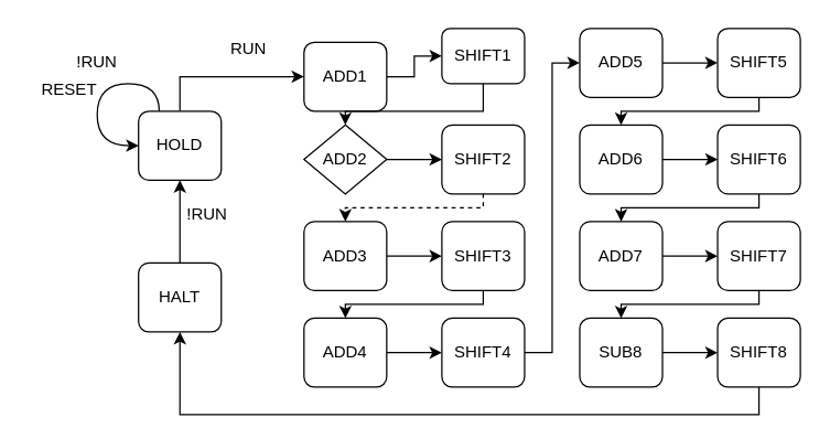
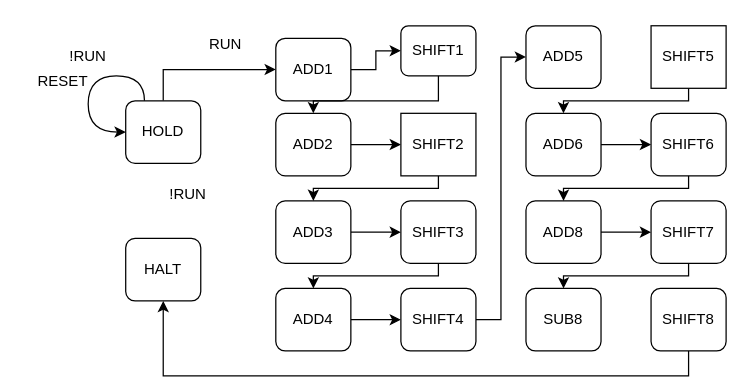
  <mxCell id="0" />
  <mxCell id="1" parent="0" />
  <mxCell id="2" style="edgeStyle=orthogonalEdgeStyle;rounded=0;orthogonalLoop=1;jettySize=auto;html=1;exitX=0.5;exitY=0;exitDx=0;exitDy=0;entryX=0;entryY=0.5;entryDx=0;entryDy=0;" edge="1" parent="1" source="3" target="5"><mxGeometry relative="1" as="geometry" /></mxCell>
  <mxCell id="3" value="HOLD" style="rounded=1;whiteSpace=wrap;html=1;direction=east;" vertex="1" parent="1"><mxGeometry x="100" y="80" width="60" height="50" as="geometry" /></mxCell>
  <mxCell id="4" style="edgeStyle=orthogonalEdgeStyle;rounded=0;orthogonalLoop=1;jettySize=auto;html=1;exitX=1;exitY=0.5;exitDx=0;exitDy=0;entryX=0;entryY=0.5;entryDx=0;entryDy=0;" edge="1" parent="1" source="5" target="7"><mxGeometry relative="1" as="geometry" /></mxCell>
  <mxCell id="5" value="ADD1" style="rounded=1;whiteSpace=wrap;html=1;direction=east;" vertex="1" parent="1"><mxGeometry x="220" y="30" width="60" height="50" as="geometry" /></mxCell>
  <mxCell id="6" style="edgeStyle=orthogonalEdgeStyle;rounded=0;orthogonalLoop=1;jettySize=auto;html=1;exitX=0.5;exitY=1;exitDx=0;exitDy=0;entryX=0.5;entryY=0;entryDx=0;entryDy=0;" edge="1" parent="1" source="7" target="9"><mxGeometry relative="1" as="geometry"><Array as="points"><mxPoint x="350" y="80" /><mxPoint x="250" y="80" /></Array></mxGeometry></mxCell>
  <mxCell id="7" value="SHIFT1" style="rounded=1;whiteSpace=wrap;html=1;direction=east;" vertex="1" parent="1"><mxGeometry x="320" y="20" width="60" height="40" as="geometry" /></mxCell>
  <mxCell id="8" style="edgeStyle=orthogonalEdgeStyle;rounded=0;orthogonalLoop=1;jettySize=auto;html=1;exitX=1;exitY=0.5;exitDx=0;exitDy=0;entryX=0;entryY=0.5;entryDx=0;entryDy=0;" edge="1" parent="1" source="9" target="11"><mxGeometry relative="1" as="geometry" /></mxCell>
- <mxCell id="9" value="ADD2" style="rhombus;whiteSpace=wrap;html=1;direction=east;" vertex="1" parent="1"><mxGeometry x="220" y="90" width="60" height="50" as="geometry" /></mxCell>
- <mxCell id="10" style="edgeStyle=orthogonalEdgeStyle;rounded=0;orthogonalLoop=1;jettySize=auto;html=1;exitX=0.5;exitY=1;exitDx=0;exitDy=0;entryX=0.5;entryY=0;entryDx=0;entryDy=0;dashed=1;" edge="1" parent="1" source="11" target="13"><mxGeometry relative="1" as="geometry"><Array as="points"><mxPoint x="350" y="150" /><mxPoint x="250" y="150" /></Array></mxGeometry></mxCell>
- <mxCell id="11" value="SHIFT2" style="rounded=1;whiteSpace=wrap;html=1;direction=east;" vertex="1" parent="1"><mxGeometry x="320" y="90" width="60" height="50" as="geometry" /></mxCell>
+ <mxCell id="9" value="ADD2" style="rounded=1;whiteSpace=wrap;html=1;direction=east;" vertex="1" parent="1"><mxGeometry x="220" y="90" width="60" height="50" as="geometry" /></mxCell>
+ <mxCell id="10" style="edgeStyle=orthogonalEdgeStyle;rounded=0;orthogonalLoop=1;jettySize=auto;html=1;exitX=0.5;exitY=1;exitDx=0;exitDy=0;entryX=0.5;entryY=0;entryDx=0;entryDy=0;" edge="1" parent="1" source="11" target="13"><mxGeometry relative="1" as="geometry"><Array as="points"><mxPoint x="350" y="150" /><mxPoint x="250" y="150" /></Array></mxGeometry></mxCell>
+ <mxCell id="11" value="SHIFT2" style="whiteSpace=wrap;html=1;direction=east;rounded=0;" vertex="1" parent="1"><mxGeometry x="320" y="90" width="60" height="50" as="geometry" /></mxCell>
  <mxCell id="12" style="edgeStyle=orthogonalEdgeStyle;rounded=0;orthogonalLoop=1;jettySize=auto;html=1;exitX=1;exitY=0.5;exitDx=0;exitDy=0;entryX=0;entryY=0.5;entryDx=0;entryDy=0;" edge="1" parent="1" source="13" target="14"><mxGeometry relative="1" as="geometry" /></mxCell>
  <mxCell id="13" value="ADD3" style="rounded=1;whiteSpace=wrap;html=1;direction=east;" vertex="1" parent="1"><mxGeometry x="220" y="160" width="60" height="50" as="geometry" /></mxCell>
  <mxCell id="14" value="SHIFT3" style="rounded=1;whiteSpace=wrap;html=1;direction=east;" vertex="1" parent="1"><mxGeometry x="320" y="160" width="60" height="50" as="geometry" /></mxCell>
  <mxCell id="15" style="edgeStyle=orthogonalEdgeStyle;rounded=0;orthogonalLoop=1;jettySize=auto;html=1;exitX=0.25;exitY=0;exitDx=0;exitDy=0;entryX=0;entryY=0.5;entryDx=0;entryDy=0;curved=1;" edge="1" parent="1" source="3" target="3"><mxGeometry relative="1" as="geometry"><Array as="points"><mxPoint x="115" y="60" /><mxPoint x="70" y="60" /><mxPoint x="70" y="105" /></Array></mxGeometry></mxCell>
  <mxCell id="16" style="edgeStyle=orthogonalEdgeStyle;rounded=0;orthogonalLoop=1;jettySize=auto;html=1;exitX=1;exitY=0.5;exitDx=0;exitDy=0;entryX=0;entryY=0.5;entryDx=0;entryDy=0;" edge="1" parent="1" source="17" target="19"><mxGeometry relative="1" as="geometry" /></mxCell>
  <mxCell id="17" value="ADD4" style="rounded=1;whiteSpace=wrap;html=1;direction=east;" vertex="1" parent="1"><mxGeometry x="220" y="230" width="60" height="50" as="geometry" /></mxCell>
  <mxCell id="18" style="edgeStyle=orthogonalEdgeStyle;rounded=0;orthogonalLoop=1;jettySize=auto;html=1;exitX=1;exitY=0.5;exitDx=0;exitDy=0;entryX=0;entryY=0.5;entryDx=0;entryDy=0;" edge="1" parent="1" source="19" target="22"><mxGeometry relative="1" as="geometry" /></mxCell>
  <mxCell id="19" value="SHIFT4" style="rounded=1;whiteSpace=wrap;html=1;direction=east;" vertex="1" parent="1"><mxGeometry x="320" y="230" width="60" height="50" as="geometry" /></mxCell>
  <mxCell id="20" style="edgeStyle=orthogonalEdgeStyle;rounded=0;orthogonalLoop=1;jettySize=auto;html=1;exitX=0.5;exitY=1;exitDx=0;exitDy=0;entryX=0.5;entryY=0;entryDx=0;entryDy=0;" edge="1" parent="1"><mxGeometry relative="1" as="geometry"><mxPoint x="350" y="210" as="sourcePoint" /><mxPoint x="250" y="230" as="targetPoint" /><Array as="points"><mxPoint x="350" y="220" /><mxPoint x="250" y="220" /></Array></mxGeometry></mxCell>
- <mxCell id="21" style="edgeStyle=orthogonalEdgeStyle;rounded=0;orthogonalLoop=1;jettySize=auto;html=1;exitX=1;exitY=0.5;exitDx=0;exitDy=0;entryX=0;entryY=0.5;entryDx=0;entryDy=0;" edge="1" parent="1" source="22" target="24"><mxGeometry relative="1" as="geometry" /></mxCell>
  <mxCell id="22" value="ADD5" style="rounded=1;whiteSpace=wrap;html=1;direction=east;" vertex="1" parent="1"><mxGeometry x="420" y="20" width="60" height="50" as="geometry" /></mxCell>
  <mxCell id="23" style="edgeStyle=orthogonalEdgeStyle;rounded=0;orthogonalLoop=1;jettySize=auto;html=1;exitX=0.5;exitY=1;exitDx=0;exitDy=0;entryX=0.5;entryY=0;entryDx=0;entryDy=0;" edge="1" parent="1" source="24" target="26"><mxGeometry relative="1" as="geometry"><Array as="points"><mxPoint x="550" y="80" /><mxPoint x="450" y="80" /></Array></mxGeometry></mxCell>
- <mxCell id="24" value="SHIFT5" style="rounded=1;whiteSpace=wrap;html=1;direction=east;" vertex="1" parent="1"><mxGeometry x="520" y="20" width="60" height="50" as="geometry" /></mxCell>
+ <mxCell id="24" value="SHIFT5" style="whiteSpace=wrap;html=1;direction=east;rounded=0;" vertex="1" parent="1"><mxGeometry x="520" y="20" width="60" height="50" as="geometry" /></mxCell>
  <mxCell id="25" style="edgeStyle=orthogonalEdgeStyle;rounded=0;orthogonalLoop=1;jettySize=auto;html=1;exitX=1;exitY=0.5;exitDx=0;exitDy=0;entryX=0;entryY=0.5;entryDx=0;entryDy=0;" edge="1" parent="1" source="26" target="28"><mxGeometry relative="1" as="geometry" /></mxCell>
  <mxCell id="26" value="ADD6" style="rounded=1;whiteSpace=wrap;html=1;direction=east;" vertex="1" parent="1"><mxGeometry x="420" y="90" width="60" height="50" as="geometry" /></mxCell>
  <mxCell id="27" style="edgeStyle=orthogonalEdgeStyle;rounded=0;orthogonalLoop=1;jettySize=auto;html=1;exitX=0.5;exitY=1;exitDx=0;exitDy=0;entryX=0.5;entryY=0;entryDx=0;entryDy=0;" edge="1" parent="1" source="28" target="30"><mxGeometry relative="1" as="geometry"><Array as="points"><mxPoint x="550" y="150" /><mxPoint x="450" y="150" /></Array></mxGeometry></mxCell>
  <mxCell id="28" value="SHIFT6" style="rounded=1;whiteSpace=wrap;html=1;direction=east;" vertex="1" parent="1"><mxGeometry x="520" y="90" width="60" height="50" as="geometry" /></mxCell>
  <mxCell id="29" style="edgeStyle=orthogonalEdgeStyle;rounded=0;orthogonalLoop=1;jettySize=auto;html=1;exitX=1;exitY=0.5;exitDx=0;exitDy=0;entryX=0;entryY=0.5;entryDx=0;entryDy=0;" edge="1" parent="1" source="30" target="31"><mxGeometry relative="1" as="geometry" /></mxCell>
- <mxCell id="30" value="ADD7" style="rounded=1;whiteSpace=wrap;html=1;direction=east;" vertex="1" parent="1"><mxGeometry x="420" y="160" width="60" height="50" as="geometry" /></mxCell>
+ <mxCell id="30" value="ADD8" style="rounded=1;whiteSpace=wrap;html=1;direction=east;" vertex="1" parent="1"><mxGeometry x="420" y="160" width="60" height="50" as="geometry" /></mxCell>
  <mxCell id="31" value="SHIFT7" style="rounded=1;whiteSpace=wrap;html=1;direction=east;" vertex="1" parent="1"><mxGeometry x="520" y="160" width="60" height="50" as="geometry" /></mxCell>
- <mxCell id="32" style="edgeStyle=orthogonalEdgeStyle;rounded=0;orthogonalLoop=1;jettySize=auto;html=1;exitX=1;exitY=0.5;exitDx=0;exitDy=0;entryX=0;entryY=0.5;entryDx=0;entryDy=0;" edge="1" parent="1" source="33" target="35"><mxGeometry relative="1" as="geometry" /></mxCell>
  <mxCell id="33" value="SUB8" style="rounded=1;whiteSpace=wrap;html=1;direction=east;" vertex="1" parent="1"><mxGeometry x="420" y="230" width="60" height="50" as="geometry" /></mxCell>
  <mxCell id="34" style="edgeStyle=orthogonalEdgeStyle;rounded=0;orthogonalLoop=1;jettySize=auto;html=1;exitX=0.5;exitY=1;exitDx=0;exitDy=0;entryX=0.5;entryY=1;entryDx=0;entryDy=0;" edge="1" parent="1" source="35" target="39"><mxGeometry relative="1" as="geometry" /></mxCell>
  <mxCell id="35" value="SHIFT8" style="rounded=1;whiteSpace=wrap;html=1;direction=east;" vertex="1" parent="1"><mxGeometry x="520" y="230" width="60" height="50" as="geometry" /></mxCell>
  <mxCell id="36" style="edgeStyle=orthogonalEdgeStyle;rounded=0;orthogonalLoop=1;jettySize=auto;html=1;exitX=0.5;exitY=1;exitDx=0;exitDy=0;entryX=0.5;entryY=0;entryDx=0;entryDy=0;" edge="1" parent="1"><mxGeometry relative="1" as="geometry"><mxPoint x="550" y="210" as="sourcePoint" /><mxPoint x="450" y="230" as="targetPoint" /><Array as="points"><mxPoint x="550" y="220" /><mxPoint x="450" y="220" /></Array></mxGeometry></mxCell>
  <mxCell id="37" value="RUN" style="text;html=1;strokeColor=none;fillColor=none;align=center;verticalAlign=middle;whiteSpace=wrap;rounded=0;direction=east;" vertex="1" parent="1"><mxGeometry x="150" y="20" width="60" height="30" as="geometry" /></mxCell>
- <mxCell id="38" style="edgeStyle=orthogonalEdgeStyle;rounded=0;orthogonalLoop=1;jettySize=auto;html=1;exitX=0.5;exitY=0;exitDx=0;exitDy=0;" edge="1" parent="1" source="39" target="3"><mxGeometry relative="1" as="geometry" /></mxCell>
  <mxCell id="39" value="HALT" style="rounded=1;whiteSpace=wrap;html=1;direction=east;" vertex="1" parent="1"><mxGeometry x="100" y="190" width="60" height="50" as="geometry" /></mxCell>
  <mxCell id="40" value="!RUN" style="text;html=1;strokeColor=none;fillColor=none;align=center;verticalAlign=middle;whiteSpace=wrap;rounded=0;direction=east;" vertex="1" parent="1"><mxGeometry x="40" y="30" width="60" height="30" as="geometry" /></mxCell>
  <mxCell id="41" value="RESET" style="text;html=1;strokeColor=none;fillColor=none;align=center;verticalAlign=middle;whiteSpace=wrap;rounded=0;direction=east;" vertex="1" parent="1"><mxGeometry x="20" y="50" width="60" height="30" as="geometry" /></mxCell>
  <mxCell id="42" value="!RUN" style="text;html=1;strokeColor=none;fillColor=none;align=center;verticalAlign=middle;whiteSpace=wrap;rounded=0;direction=east;" vertex="1" parent="1"><mxGeometry x="120" y="140" width="60" height="30" as="geometry" /></mxCell>
